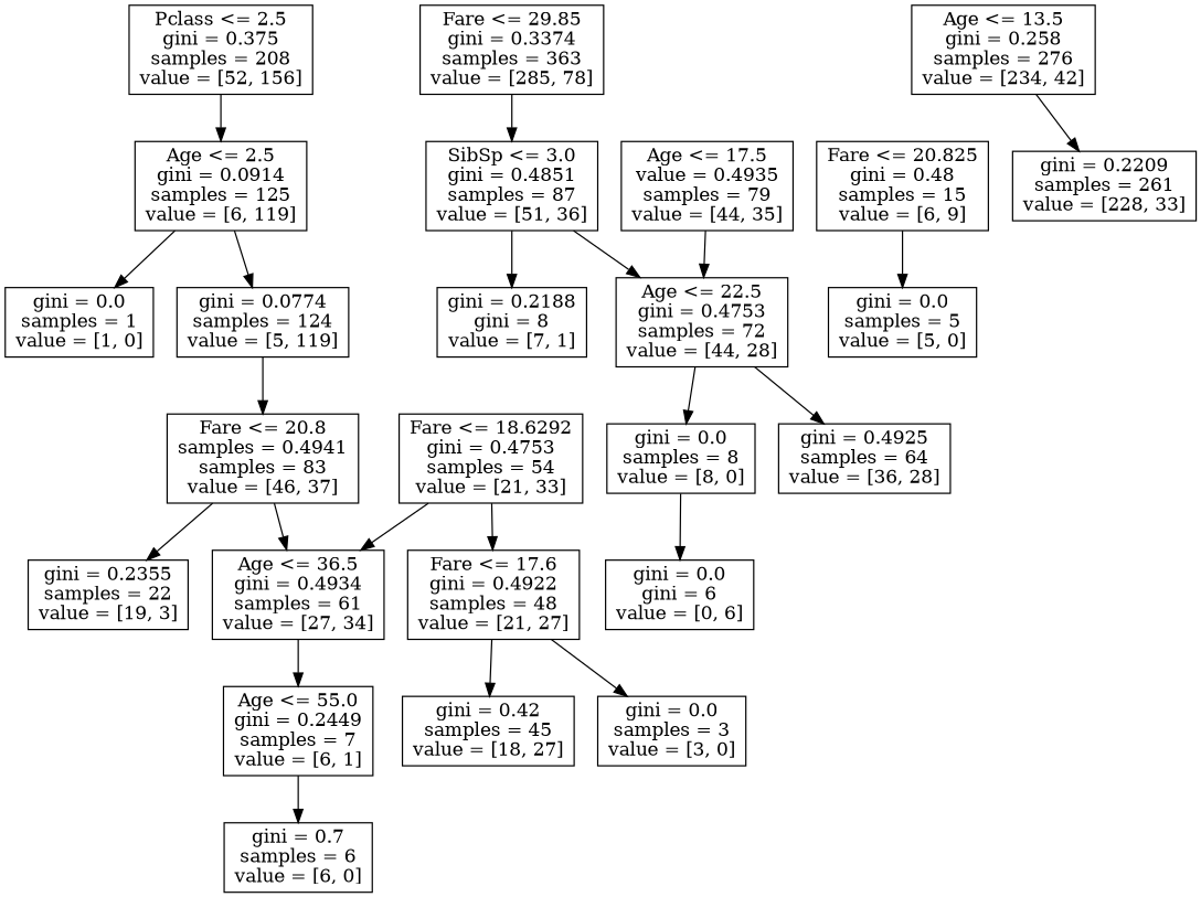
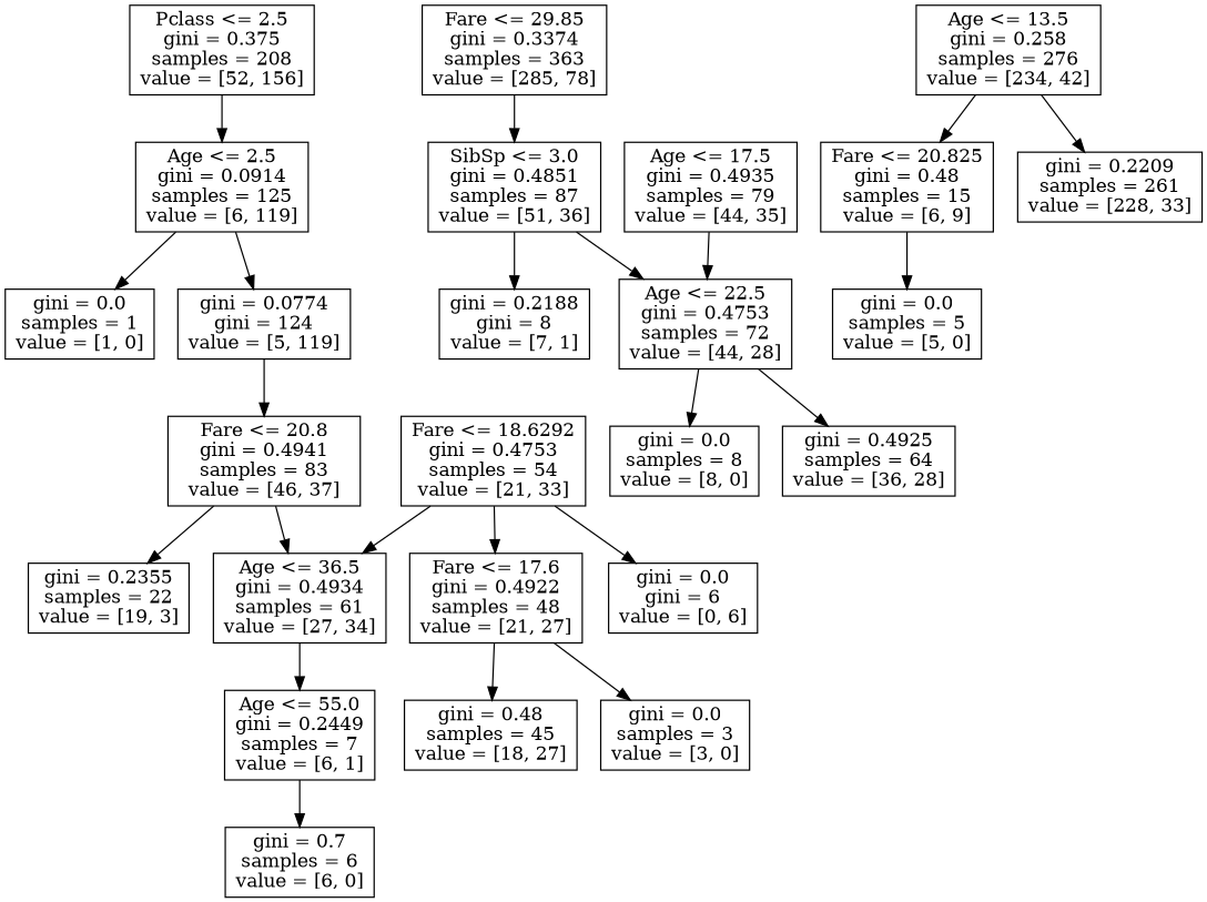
  digraph {
    node [shape=box]
    n1 [label="Pclass <= 2.5\ngini = 0.375\nsamples = 208\nvalue = [52, 156]"]
    n2 [label="Age <= 2.5\ngini = 0.0914\nsamples = 125\nvalue = [6, 119]"]
    n3 [label="Fare <= 29.85\ngini = 0.3374\nsamples = 363\nvalue = [285, 78]"]
    n4 [label="SibSp <= 3.0\ngini = 0.4851\nsamples = 87\nvalue = [51, 36]"]
    n5 [label="gini = 0.0\nsamples = 1\nvalue = [1, 0]"]
-   n6 [label="gini = 0.0774\nsamples = 124\nvalue = [5, 119]"]
-   n7 [label="Fare <= 20.8\nsamples = 0.4941\nsamples = 83\nvalue = [46, 37]"]
+   n6 [label="gini = 0.0774\ngini = 124\nvalue = [5, 119]"]
+   n7 [label="Fare <= 20.8\ngini = 0.4941\nsamples = 83\nvalue = [46, 37]"]
    n8 [label="Age <= 36.5\ngini = 0.4934\nsamples = 61\nvalue = [27, 34]"]
    n9 [label="gini = 0.2355\nsamples = 22\nvalue = [19, 3]"]
    n10 [label="Age <= 55.0\ngini = 0.2449\nsamples = 7\nvalue = [6, 1]"]
    n11 [label="Fare <= 18.6292\ngini = 0.4753\nsamples = 54\nvalue = [21, 33]"]
    n12 [label="Fare <= 17.6\ngini = 0.4922\nsamples = 48\nvalue = [21, 27]"]
    n13 [label="gini = 0.0\ngini = 6\nvalue = [0, 6]"]
    n14 [label="gini = 0.7\nsamples = 6\nvalue = [6, 0]"]
-   n15 [label="gini = 0.42\nsamples = 45\nvalue = [18, 27]"]
+   n15 [label="gini = 0.48\nsamples = 45\nvalue = [18, 27]"]
    n16 [label="gini = 0.0\nsamples = 3\nvalue = [3, 0]"]
    n17 [label="Age <= 13.5\ngini = 0.258\nsamples = 276\nvalue = [234, 42]"]
    n18 [label="Fare <= 20.825\ngini = 0.48\nsamples = 15\nvalue = [6, 9]"]
    n19 [label="gini = 0.2209\nsamples = 261\nvalue = [228, 33]"]
    n20 [label="gini = 0.2188\ngini = 8\nvalue = [7, 1]"]
    n21 [label="Age <= 22.5\ngini = 0.4753\nsamples = 72\nvalue = [44, 28]"]
    n22 [label="gini = 0.0\nsamples = 5\nvalue = [5, 0]"]
-   n23 [label="Age <= 17.5\nvalue = 0.4935\nsamples = 79\nvalue = [44, 35]"]
+   n23 [label="Age <= 17.5\ngini = 0.4935\nsamples = 79\nvalue = [44, 35]"]
    n24 [label="gini = 0.0\nsamples = 8\nvalue = [8, 0]"]
    n25 [label="gini = 0.4925\nsamples = 64\nvalue = [36, 28]"]
    n1 -> n2
    n2 -> n5
    n2 -> n6
    n3 -> n4
    n4 -> n20
    n4 -> n21
    n6 -> n7
    n7 -> n8
    n7 -> n9
    n8 -> n10
    n10 -> n14
    n11 -> n8
    n11 -> n12
-   n24 -> n13
+   n11 -> n13
    n12 -> n15
    n12 -> n16
+   n17 -> n18
    n17 -> n19
    n18 -> n22
    n21 -> n24
    n21 -> n25
    n23 -> n21
  }
